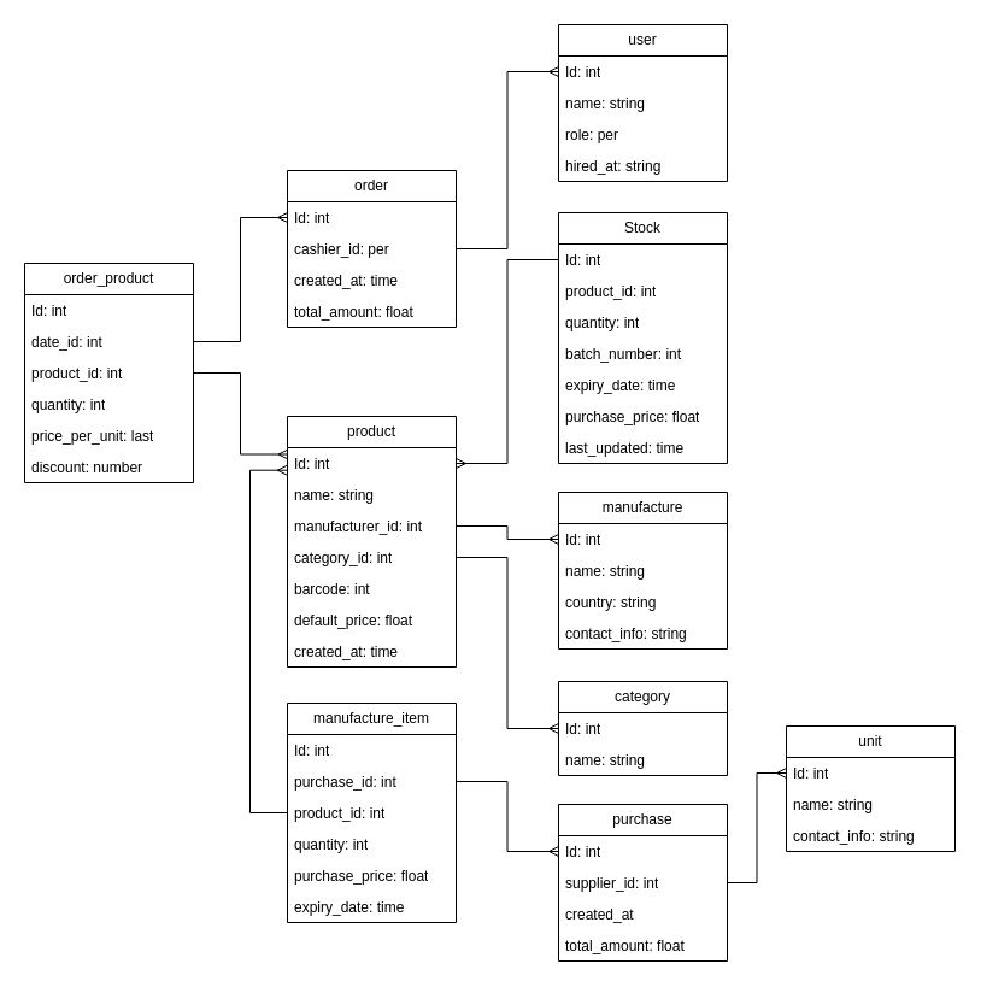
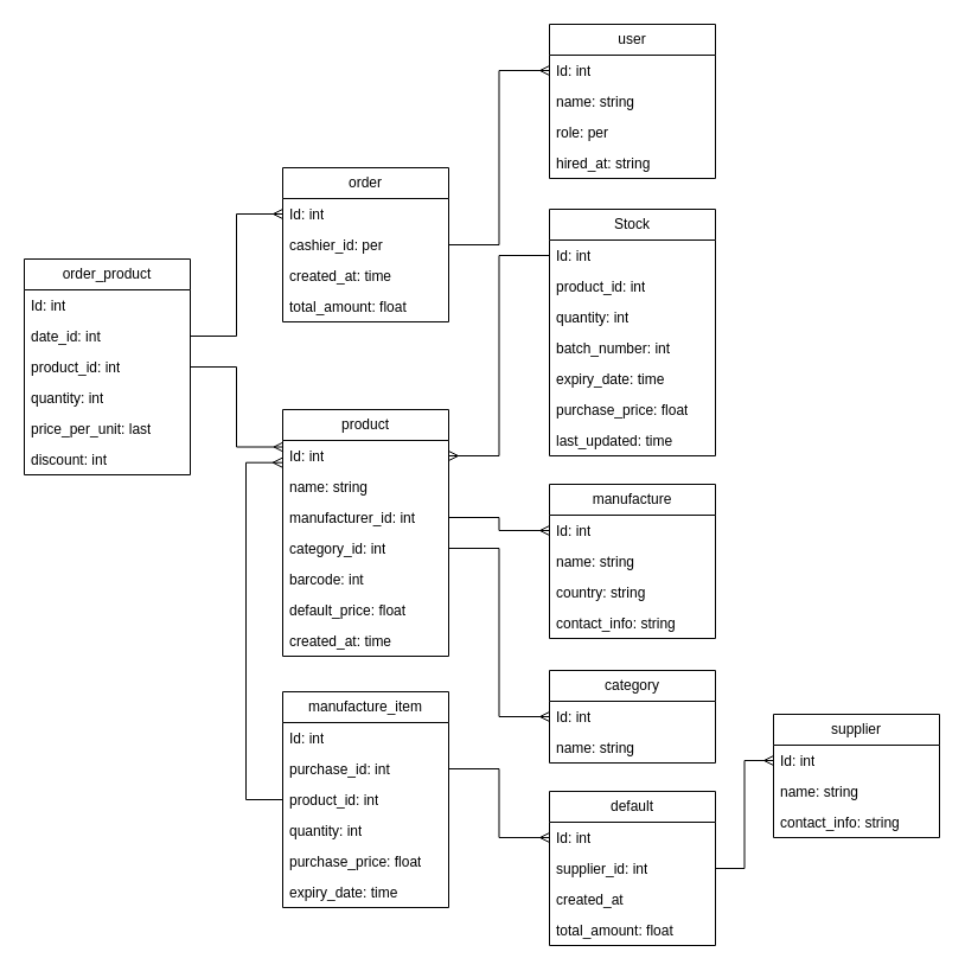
  <mxCell id="0" />
  <mxCell id="1" parent="0" />
  <mxCell id="2" value="user" style="swimlane;fontStyle=0;childLayout=stackLayout;horizontal=1;startSize=26;fillColor=none;horizontalStack=0;resizeParent=1;resizeParentMax=0;resizeLast=0;collapsible=1;marginBottom=0;whiteSpace=wrap;html=1;" vertex="1" parent="1"><mxGeometry x="463" y="20" width="140" height="130" as="geometry" /></mxCell>
  <mxCell id="3" value="Id: int" style="text;strokeColor=none;fillColor=none;align=left;verticalAlign=top;spacingLeft=4;spacingRight=4;overflow=hidden;rotatable=0;points=[[0,0.5],[1,0.5]];portConstraint=eastwest;whiteSpace=wrap;html=1;" vertex="1" parent="2"><mxGeometry y="26" width="140" height="26" as="geometry" /></mxCell>
  <mxCell id="4" value="name: string" style="text;strokeColor=none;fillColor=none;align=left;verticalAlign=top;spacingLeft=4;spacingRight=4;overflow=hidden;rotatable=0;points=[[0,0.5],[1,0.5]];portConstraint=eastwest;whiteSpace=wrap;html=1;" vertex="1" parent="2"><mxGeometry y="52" width="140" height="26" as="geometry" /></mxCell>
  <mxCell id="5" value="role: per" style="text;strokeColor=none;fillColor=none;align=left;verticalAlign=top;spacingLeft=4;spacingRight=4;overflow=hidden;rotatable=0;points=[[0,0.5],[1,0.5]];portConstraint=eastwest;whiteSpace=wrap;html=1;" vertex="1" parent="2"><mxGeometry y="78" width="140" height="26" as="geometry" /></mxCell>
  <mxCell id="6" value="hired_at: string" style="text;strokeColor=none;fillColor=none;align=left;verticalAlign=top;spacingLeft=4;spacingRight=4;overflow=hidden;rotatable=0;points=[[0,0.5],[1,0.5]];portConstraint=eastwest;whiteSpace=wrap;html=1;" vertex="1" parent="2"><mxGeometry y="104" width="140" height="26" as="geometry" /></mxCell>
  <mxCell id="7" value="product" style="swimlane;fontStyle=0;childLayout=stackLayout;horizontal=1;startSize=26;fillColor=none;horizontalStack=0;resizeParent=1;resizeParentMax=0;resizeLast=0;collapsible=1;marginBottom=0;whiteSpace=wrap;html=1;" vertex="1" parent="1"><mxGeometry x="238" y="345" width="140" height="208" as="geometry" /></mxCell>
  <mxCell id="8" value="Id: int" style="text;strokeColor=none;fillColor=none;align=left;verticalAlign=top;spacingLeft=4;spacingRight=4;overflow=hidden;rotatable=0;points=[[0,0.5],[1,0.5]];portConstraint=eastwest;whiteSpace=wrap;html=1;" vertex="1" parent="7"><mxGeometry y="26" width="140" height="26" as="geometry" /></mxCell>
  <mxCell id="9" value="name: string" style="text;strokeColor=none;fillColor=none;align=left;verticalAlign=top;spacingLeft=4;spacingRight=4;overflow=hidden;rotatable=0;points=[[0,0.5],[1,0.5]];portConstraint=eastwest;whiteSpace=wrap;html=1;" vertex="1" parent="7"><mxGeometry y="52" width="140" height="26" as="geometry" /></mxCell>
  <mxCell id="10" value="manufacturer_id: int" style="text;strokeColor=none;fillColor=none;align=left;verticalAlign=top;spacingLeft=4;spacingRight=4;overflow=hidden;rotatable=0;points=[[0,0.5],[1,0.5]];portConstraint=eastwest;whiteSpace=wrap;html=1;" vertex="1" parent="7"><mxGeometry y="78" width="140" height="26" as="geometry" /></mxCell>
  <mxCell id="11" value="category_id: int" style="text;strokeColor=none;fillColor=none;align=left;verticalAlign=top;spacingLeft=4;spacingRight=4;overflow=hidden;rotatable=0;points=[[0,0.5],[1,0.5]];portConstraint=eastwest;whiteSpace=wrap;html=1;" vertex="1" parent="7"><mxGeometry y="104" width="140" height="26" as="geometry" /></mxCell>
  <mxCell id="12" value="barcode: int" style="text;strokeColor=none;fillColor=none;align=left;verticalAlign=top;spacingLeft=4;spacingRight=4;overflow=hidden;rotatable=0;points=[[0,0.5],[1,0.5]];portConstraint=eastwest;whiteSpace=wrap;html=1;" vertex="1" parent="7"><mxGeometry y="130" width="140" height="26" as="geometry" /></mxCell>
  <mxCell id="13" value="default_price: float" style="text;strokeColor=none;fillColor=none;align=left;verticalAlign=top;spacingLeft=4;spacingRight=4;overflow=hidden;rotatable=0;points=[[0,0.5],[1,0.5]];portConstraint=eastwest;whiteSpace=wrap;html=1;" vertex="1" parent="7"><mxGeometry y="156" width="140" height="26" as="geometry" /></mxCell>
  <mxCell id="14" value="created_at: time" style="text;strokeColor=none;fillColor=none;align=left;verticalAlign=top;spacingLeft=4;spacingRight=4;overflow=hidden;rotatable=0;points=[[0,0.5],[1,0.5]];portConstraint=eastwest;whiteSpace=wrap;html=1;" vertex="1" parent="7"><mxGeometry y="182" width="140" height="26" as="geometry" /></mxCell>
  <mxCell id="15" value="order_product" style="swimlane;fontStyle=0;childLayout=stackLayout;horizontal=1;startSize=26;fillColor=none;horizontalStack=0;resizeParent=1;resizeParentMax=0;resizeLast=0;collapsible=1;marginBottom=0;whiteSpace=wrap;html=1;" vertex="1" parent="1"><mxGeometry x="20" y="218" width="140" height="182" as="geometry" /></mxCell>
  <mxCell id="16" value="Id: int" style="text;strokeColor=none;fillColor=none;align=left;verticalAlign=top;spacingLeft=4;spacingRight=4;overflow=hidden;rotatable=0;points=[[0,0.5],[1,0.5]];portConstraint=eastwest;whiteSpace=wrap;html=1;" vertex="1" parent="15"><mxGeometry y="26" width="140" height="26" as="geometry" /></mxCell>
  <mxCell id="17" value="date_id: int" style="text;strokeColor=none;fillColor=none;align=left;verticalAlign=top;spacingLeft=4;spacingRight=4;overflow=hidden;rotatable=0;points=[[0,0.5],[1,0.5]];portConstraint=eastwest;whiteSpace=wrap;html=1;" vertex="1" parent="15"><mxGeometry y="52" width="140" height="26" as="geometry" /></mxCell>
  <mxCell id="18" value="product_id: int" style="text;strokeColor=none;fillColor=none;align=left;verticalAlign=top;spacingLeft=4;spacingRight=4;overflow=hidden;rotatable=0;points=[[0,0.5],[1,0.5]];portConstraint=eastwest;whiteSpace=wrap;html=1;" vertex="1" parent="15"><mxGeometry y="78" width="140" height="26" as="geometry" /></mxCell>
  <mxCell id="19" value="quantity: int" style="text;strokeColor=none;fillColor=none;align=left;verticalAlign=top;spacingLeft=4;spacingRight=4;overflow=hidden;rotatable=0;points=[[0,0.5],[1,0.5]];portConstraint=eastwest;whiteSpace=wrap;html=1;" vertex="1" parent="15"><mxGeometry y="104" width="140" height="26" as="geometry" /></mxCell>
  <mxCell id="20" value="price_per_unit: last" style="text;strokeColor=none;fillColor=none;align=left;verticalAlign=top;spacingLeft=4;spacingRight=4;overflow=hidden;rotatable=0;points=[[0,0.5],[1,0.5]];portConstraint=eastwest;whiteSpace=wrap;html=1;" vertex="1" parent="15"><mxGeometry y="130" width="140" height="26" as="geometry" /></mxCell>
- <mxCell id="21" value="discount: number" style="text;strokeColor=none;fillColor=none;align=left;verticalAlign=top;spacingLeft=4;spacingRight=4;overflow=hidden;rotatable=0;points=[[0,0.5],[1,0.5]];portConstraint=eastwest;whiteSpace=wrap;html=1;" vertex="1" parent="15"><mxGeometry y="156" width="140" height="26" as="geometry" /></mxCell>
+ <mxCell id="21" value="discount: int" style="text;strokeColor=none;fillColor=none;align=left;verticalAlign=top;spacingLeft=4;spacingRight=4;overflow=hidden;rotatable=0;points=[[0,0.5],[1,0.5]];portConstraint=eastwest;whiteSpace=wrap;html=1;" vertex="1" parent="15"><mxGeometry y="156" width="140" height="26" as="geometry" /></mxCell>
  <mxCell id="22" value="manufacture_item" style="swimlane;fontStyle=0;childLayout=stackLayout;horizontal=1;startSize=26;fillColor=none;horizontalStack=0;resizeParent=1;resizeParentMax=0;resizeLast=0;collapsible=1;marginBottom=0;whiteSpace=wrap;html=1;" vertex="1" parent="1"><mxGeometry x="238" y="583" width="140" height="182" as="geometry" /></mxCell>
  <mxCell id="23" value="Id: int" style="text;strokeColor=none;fillColor=none;align=left;verticalAlign=top;spacingLeft=4;spacingRight=4;overflow=hidden;rotatable=0;points=[[0,0.5],[1,0.5]];portConstraint=eastwest;whiteSpace=wrap;html=1;" vertex="1" parent="22"><mxGeometry y="26" width="140" height="26" as="geometry" /></mxCell>
  <mxCell id="24" value="purchase_id: int" style="text;strokeColor=none;fillColor=none;align=left;verticalAlign=top;spacingLeft=4;spacingRight=4;overflow=hidden;rotatable=0;points=[[0,0.5],[1,0.5]];portConstraint=eastwest;whiteSpace=wrap;html=1;" vertex="1" parent="22"><mxGeometry y="52" width="140" height="26" as="geometry" /></mxCell>
  <mxCell id="25" value="product_id: int" style="text;strokeColor=none;fillColor=none;align=left;verticalAlign=top;spacingLeft=4;spacingRight=4;overflow=hidden;rotatable=0;points=[[0,0.5],[1,0.5]];portConstraint=eastwest;whiteSpace=wrap;html=1;" vertex="1" parent="22"><mxGeometry y="78" width="140" height="26" as="geometry" /></mxCell>
  <mxCell id="26" value="quantity: int" style="text;strokeColor=none;fillColor=none;align=left;verticalAlign=top;spacingLeft=4;spacingRight=4;overflow=hidden;rotatable=0;points=[[0,0.5],[1,0.5]];portConstraint=eastwest;whiteSpace=wrap;html=1;" vertex="1" parent="22"><mxGeometry y="104" width="140" height="26" as="geometry" /></mxCell>
  <mxCell id="27" value="purchase_price: float" style="text;strokeColor=none;fillColor=none;align=left;verticalAlign=top;spacingLeft=4;spacingRight=4;overflow=hidden;rotatable=0;points=[[0,0.5],[1,0.5]];portConstraint=eastwest;whiteSpace=wrap;html=1;" vertex="1" parent="22"><mxGeometry y="130" width="140" height="26" as="geometry" /></mxCell>
  <mxCell id="28" value="expiry_date: time" style="text;strokeColor=none;fillColor=none;align=left;verticalAlign=top;spacingLeft=4;spacingRight=4;overflow=hidden;rotatable=0;points=[[0,0.5],[1,0.5]];portConstraint=eastwest;whiteSpace=wrap;html=1;" vertex="1" parent="22"><mxGeometry y="156" width="140" height="26" as="geometry" /></mxCell>
  <mxCell id="29" value="manufacture" style="swimlane;fontStyle=0;childLayout=stackLayout;horizontal=1;startSize=26;fillColor=none;horizontalStack=0;resizeParent=1;resizeParentMax=0;resizeLast=0;collapsible=1;marginBottom=0;whiteSpace=wrap;html=1;" vertex="1" parent="1"><mxGeometry x="463" y="408" width="140" height="130" as="geometry" /></mxCell>
  <mxCell id="30" value="Id: int" style="text;strokeColor=none;fillColor=none;align=left;verticalAlign=top;spacingLeft=4;spacingRight=4;overflow=hidden;rotatable=0;points=[[0,0.5],[1,0.5]];portConstraint=eastwest;whiteSpace=wrap;html=1;" vertex="1" parent="29"><mxGeometry y="26" width="140" height="26" as="geometry" /></mxCell>
  <mxCell id="31" value="name: string" style="text;strokeColor=none;fillColor=none;align=left;verticalAlign=top;spacingLeft=4;spacingRight=4;overflow=hidden;rotatable=0;points=[[0,0.5],[1,0.5]];portConstraint=eastwest;whiteSpace=wrap;html=1;" vertex="1" parent="29"><mxGeometry y="52" width="140" height="26" as="geometry" /></mxCell>
  <mxCell id="32" value="country: string" style="text;strokeColor=none;fillColor=none;align=left;verticalAlign=top;spacingLeft=4;spacingRight=4;overflow=hidden;rotatable=0;points=[[0,0.5],[1,0.5]];portConstraint=eastwest;whiteSpace=wrap;html=1;" vertex="1" parent="29"><mxGeometry y="78" width="140" height="26" as="geometry" /></mxCell>
  <mxCell id="33" value="contact_info: string" style="text;strokeColor=none;fillColor=none;align=left;verticalAlign=top;spacingLeft=4;spacingRight=4;overflow=hidden;rotatable=0;points=[[0,0.5],[1,0.5]];portConstraint=eastwest;whiteSpace=wrap;html=1;" vertex="1" parent="29"><mxGeometry y="104" width="140" height="26" as="geometry" /></mxCell>
- <mxCell id="34" value="purchase" style="swimlane;fontStyle=0;childLayout=stackLayout;horizontal=1;startSize=26;fillColor=none;horizontalStack=0;resizeParent=1;resizeParentMax=0;resizeLast=0;collapsible=1;marginBottom=0;whiteSpace=wrap;html=1;" vertex="1" parent="1"><mxGeometry x="463" y="667" width="140" height="130" as="geometry" /></mxCell>
+ <mxCell id="34" value="default" style="swimlane;fontStyle=0;childLayout=stackLayout;horizontal=1;startSize=26;fillColor=none;horizontalStack=0;resizeParent=1;resizeParentMax=0;resizeLast=0;collapsible=1;marginBottom=0;whiteSpace=wrap;html=1;" vertex="1" parent="1"><mxGeometry x="463" y="667" width="140" height="130" as="geometry" /></mxCell>
  <mxCell id="35" value="Id: int" style="text;strokeColor=none;fillColor=none;align=left;verticalAlign=top;spacingLeft=4;spacingRight=4;overflow=hidden;rotatable=0;points=[[0,0.5],[1,0.5]];portConstraint=eastwest;whiteSpace=wrap;html=1;" vertex="1" parent="34"><mxGeometry y="26" width="140" height="26" as="geometry" /></mxCell>
  <mxCell id="36" value="supplier_id: int" style="text;strokeColor=none;fillColor=none;align=left;verticalAlign=top;spacingLeft=4;spacingRight=4;overflow=hidden;rotatable=0;points=[[0,0.5],[1,0.5]];portConstraint=eastwest;whiteSpace=wrap;html=1;" vertex="1" parent="34"><mxGeometry y="52" width="140" height="26" as="geometry" /></mxCell>
  <mxCell id="37" value="created_at" style="text;strokeColor=none;fillColor=none;align=left;verticalAlign=top;spacingLeft=4;spacingRight=4;overflow=hidden;rotatable=0;points=[[0,0.5],[1,0.5]];portConstraint=eastwest;whiteSpace=wrap;html=1;" vertex="1" parent="34"><mxGeometry y="78" width="140" height="26" as="geometry" /></mxCell>
  <mxCell id="38" value="total_amount: float" style="text;strokeColor=none;fillColor=none;align=left;verticalAlign=top;spacingLeft=4;spacingRight=4;overflow=hidden;rotatable=0;points=[[0,0.5],[1,0.5]];portConstraint=eastwest;whiteSpace=wrap;html=1;" vertex="1" parent="34"><mxGeometry y="104" width="140" height="26" as="geometry" /></mxCell>
- <mxCell id="39" value="unit" style="swimlane;fontStyle=0;childLayout=stackLayout;horizontal=1;startSize=26;fillColor=none;horizontalStack=0;resizeParent=1;resizeParentMax=0;resizeLast=0;collapsible=1;marginBottom=0;whiteSpace=wrap;html=1;" vertex="1" parent="1"><mxGeometry x="652" y="602" width="140" height="104" as="geometry" /></mxCell>
+ <mxCell id="39" value="supplier" style="swimlane;fontStyle=0;childLayout=stackLayout;horizontal=1;startSize=26;fillColor=none;horizontalStack=0;resizeParent=1;resizeParentMax=0;resizeLast=0;collapsible=1;marginBottom=0;whiteSpace=wrap;html=1;" vertex="1" parent="1"><mxGeometry x="652" y="602" width="140" height="104" as="geometry" /></mxCell>
  <mxCell id="40" value="Id: int" style="text;strokeColor=none;fillColor=none;align=left;verticalAlign=top;spacingLeft=4;spacingRight=4;overflow=hidden;rotatable=0;points=[[0,0.5],[1,0.5]];portConstraint=eastwest;whiteSpace=wrap;html=1;" vertex="1" parent="39"><mxGeometry y="26" width="140" height="26" as="geometry" /></mxCell>
  <mxCell id="41" value="name: string" style="text;strokeColor=none;fillColor=none;align=left;verticalAlign=top;spacingLeft=4;spacingRight=4;overflow=hidden;rotatable=0;points=[[0,0.5],[1,0.5]];portConstraint=eastwest;whiteSpace=wrap;html=1;" vertex="1" parent="39"><mxGeometry y="52" width="140" height="26" as="geometry" /></mxCell>
  <mxCell id="42" value="contact_info: string" style="text;strokeColor=none;fillColor=none;align=left;verticalAlign=top;spacingLeft=4;spacingRight=4;overflow=hidden;rotatable=0;points=[[0,0.5],[1,0.5]];portConstraint=eastwest;whiteSpace=wrap;html=1;" vertex="1" parent="39"><mxGeometry y="78" width="140" height="26" as="geometry" /></mxCell>
  <mxCell id="43" value="order" style="swimlane;fontStyle=0;childLayout=stackLayout;horizontal=1;startSize=26;fillColor=none;horizontalStack=0;resizeParent=1;resizeParentMax=0;resizeLast=0;collapsible=1;marginBottom=0;whiteSpace=wrap;html=1;" vertex="1" parent="1"><mxGeometry x="238" y="141" width="140" height="130" as="geometry" /></mxCell>
  <mxCell id="44" value="Id: int" style="text;strokeColor=none;fillColor=none;align=left;verticalAlign=top;spacingLeft=4;spacingRight=4;overflow=hidden;rotatable=0;points=[[0,0.5],[1,0.5]];portConstraint=eastwest;whiteSpace=wrap;html=1;" vertex="1" parent="43"><mxGeometry y="26" width="140" height="26" as="geometry" /></mxCell>
  <mxCell id="45" value="cashier_id: per" style="text;strokeColor=none;fillColor=none;align=left;verticalAlign=top;spacingLeft=4;spacingRight=4;overflow=hidden;rotatable=0;points=[[0,0.5],[1,0.5]];portConstraint=eastwest;whiteSpace=wrap;html=1;" vertex="1" parent="43"><mxGeometry y="52" width="140" height="26" as="geometry" /></mxCell>
  <mxCell id="46" value="created_at: time" style="text;strokeColor=none;fillColor=none;align=left;verticalAlign=top;spacingLeft=4;spacingRight=4;overflow=hidden;rotatable=0;points=[[0,0.5],[1,0.5]];portConstraint=eastwest;whiteSpace=wrap;html=1;" vertex="1" parent="43"><mxGeometry y="78" width="140" height="26" as="geometry" /></mxCell>
  <mxCell id="47" value="total_amount: float" style="text;strokeColor=none;fillColor=none;align=left;verticalAlign=top;spacingLeft=4;spacingRight=4;overflow=hidden;rotatable=0;points=[[0,0.5],[1,0.5]];portConstraint=eastwest;whiteSpace=wrap;html=1;" vertex="1" parent="43"><mxGeometry y="104" width="140" height="26" as="geometry" /></mxCell>
  <mxCell id="48" value="Stock" style="swimlane;fontStyle=0;childLayout=stackLayout;horizontal=1;startSize=26;fillColor=none;horizontalStack=0;resizeParent=1;resizeParentMax=0;resizeLast=0;collapsible=1;marginBottom=0;whiteSpace=wrap;html=1;" vertex="1" parent="1"><mxGeometry x="463" y="176" width="140" height="208" as="geometry" /></mxCell>
  <mxCell id="49" value="Id: int" style="text;strokeColor=none;fillColor=none;align=left;verticalAlign=top;spacingLeft=4;spacingRight=4;overflow=hidden;rotatable=0;points=[[0,0.5],[1,0.5]];portConstraint=eastwest;whiteSpace=wrap;html=1;" vertex="1" parent="48"><mxGeometry y="26" width="140" height="26" as="geometry" /></mxCell>
  <mxCell id="50" value="product_id: int" style="text;strokeColor=none;fillColor=none;align=left;verticalAlign=top;spacingLeft=4;spacingRight=4;overflow=hidden;rotatable=0;points=[[0,0.5],[1,0.5]];portConstraint=eastwest;whiteSpace=wrap;html=1;" vertex="1" parent="48"><mxGeometry y="52" width="140" height="26" as="geometry" /></mxCell>
  <mxCell id="51" value="quantity: int" style="text;strokeColor=none;fillColor=none;align=left;verticalAlign=top;spacingLeft=4;spacingRight=4;overflow=hidden;rotatable=0;points=[[0,0.5],[1,0.5]];portConstraint=eastwest;whiteSpace=wrap;html=1;" vertex="1" parent="48"><mxGeometry y="78" width="140" height="26" as="geometry" /></mxCell>
  <mxCell id="52" value="batch_number: int" style="text;strokeColor=none;fillColor=none;align=left;verticalAlign=top;spacingLeft=4;spacingRight=4;overflow=hidden;rotatable=0;points=[[0,0.5],[1,0.5]];portConstraint=eastwest;whiteSpace=wrap;html=1;" vertex="1" parent="48"><mxGeometry y="104" width="140" height="26" as="geometry" /></mxCell>
  <mxCell id="53" value="expiry_date: time" style="text;strokeColor=none;fillColor=none;align=left;verticalAlign=top;spacingLeft=4;spacingRight=4;overflow=hidden;rotatable=0;points=[[0,0.5],[1,0.5]];portConstraint=eastwest;whiteSpace=wrap;html=1;" vertex="1" parent="48"><mxGeometry y="130" width="140" height="26" as="geometry" /></mxCell>
  <mxCell id="54" value="purchase_price: float" style="text;strokeColor=none;fillColor=none;align=left;verticalAlign=top;spacingLeft=4;spacingRight=4;overflow=hidden;rotatable=0;points=[[0,0.5],[1,0.5]];portConstraint=eastwest;whiteSpace=wrap;html=1;" vertex="1" parent="48"><mxGeometry y="156" width="140" height="26" as="geometry" /></mxCell>
  <mxCell id="55" value="last_updated: time" style="text;strokeColor=none;fillColor=none;align=left;verticalAlign=top;spacingLeft=4;spacingRight=4;overflow=hidden;rotatable=0;points=[[0,0.5],[1,0.5]];portConstraint=eastwest;whiteSpace=wrap;html=1;" vertex="1" parent="48"><mxGeometry y="182" width="140" height="26" as="geometry" /></mxCell>
  <mxCell id="56" value="category" style="swimlane;fontStyle=0;childLayout=stackLayout;horizontal=1;startSize=26;fillColor=none;horizontalStack=0;resizeParent=1;resizeParentMax=0;resizeLast=0;collapsible=1;marginBottom=0;whiteSpace=wrap;html=1;" vertex="1" parent="1"><mxGeometry x="463" y="565" width="140" height="78" as="geometry" /></mxCell>
  <mxCell id="57" value="Id: int" style="text;strokeColor=none;fillColor=none;align=left;verticalAlign=top;spacingLeft=4;spacingRight=4;overflow=hidden;rotatable=0;points=[[0,0.5],[1,0.5]];portConstraint=eastwest;whiteSpace=wrap;html=1;" vertex="1" parent="56"><mxGeometry y="26" width="140" height="26" as="geometry" /></mxCell>
  <mxCell id="58" value="name: string" style="text;strokeColor=none;fillColor=none;align=left;verticalAlign=top;spacingLeft=4;spacingRight=4;overflow=hidden;rotatable=0;points=[[0,0.5],[1,0.5]];portConstraint=eastwest;whiteSpace=wrap;html=1;" vertex="1" parent="56"><mxGeometry y="52" width="140" height="26" as="geometry" /></mxCell>
  <mxCell id="59" style="rounded=0;orthogonalLoop=1;jettySize=auto;html=1;exitX=1;exitY=0.5;exitDx=0;exitDy=0;entryX=0;entryY=0.5;entryDx=0;entryDy=0;endArrow=ERmany;endFill=0;edgeStyle=orthogonalEdgeStyle;" edge="1" parent="1" source="45" target="3"><mxGeometry relative="1" as="geometry" /></mxCell>
  <mxCell id="60" style="rounded=0;orthogonalLoop=1;jettySize=auto;html=1;exitX=1;exitY=0.5;exitDx=0;exitDy=0;entryX=0;entryY=0.5;entryDx=0;entryDy=0;endArrow=ERmany;endFill=0;edgeStyle=orthogonalEdgeStyle;" edge="1" parent="1" source="17" target="44"><mxGeometry relative="1" as="geometry"><mxPoint x="451" y="367" as="sourcePoint" /><mxPoint x="495" y="169" as="targetPoint" /></mxGeometry></mxCell>
  <mxCell id="61" style="rounded=0;orthogonalLoop=1;jettySize=auto;html=1;exitX=1;exitY=0.5;exitDx=0;exitDy=0;entryX=0.004;entryY=0.212;entryDx=0;entryDy=0;endArrow=ERmany;endFill=0;edgeStyle=orthogonalEdgeStyle;entryPerimeter=0;" edge="1" parent="1" source="18" target="8"><mxGeometry relative="1" as="geometry"><mxPoint x="371" y="191" as="sourcePoint" /><mxPoint x="415" y="-7" as="targetPoint" /></mxGeometry></mxCell>
  <mxCell id="62" style="rounded=0;orthogonalLoop=1;jettySize=auto;html=1;exitX=1;exitY=0.5;exitDx=0;exitDy=0;entryX=0;entryY=0.5;entryDx=0;entryDy=0;endArrow=ERmany;endFill=0;edgeStyle=orthogonalEdgeStyle;" edge="1" parent="1" source="10" target="30"><mxGeometry relative="1" as="geometry"><mxPoint x="420" y="553" as="sourcePoint" /><mxPoint x="489" y="508" as="targetPoint" /></mxGeometry></mxCell>
  <mxCell id="63" style="rounded=0;orthogonalLoop=1;jettySize=auto;html=1;exitX=0;exitY=0.5;exitDx=0;exitDy=0;entryX=1;entryY=0.5;entryDx=0;entryDy=0;endArrow=ERmany;endFill=0;edgeStyle=orthogonalEdgeStyle;" edge="1" parent="1" source="49" target="8"><mxGeometry relative="1" as="geometry"><mxPoint x="385" y="410" as="sourcePoint" /><mxPoint x="473" y="450" as="targetPoint" /></mxGeometry></mxCell>
  <mxCell id="64" style="rounded=0;orthogonalLoop=1;jettySize=auto;html=1;exitX=0;exitY=0.5;exitDx=0;exitDy=0;entryX=-0.002;entryY=0.719;entryDx=0;entryDy=0;endArrow=ERmany;endFill=0;edgeStyle=orthogonalEdgeStyle;entryPerimeter=0;" edge="1" parent="1" source="25" target="8"><mxGeometry relative="1" as="geometry"><mxPoint x="203" y="470" as="sourcePoint" /><mxPoint x="273" y="418" as="targetPoint" /><Array as="points"><mxPoint x="207" y="674" /><mxPoint x="207" y="389" /><mxPoint x="238" y="389" /></Array></mxGeometry></mxCell>
  <mxCell id="65" style="rounded=0;orthogonalLoop=1;jettySize=auto;html=1;exitX=1;exitY=0.5;exitDx=0;exitDy=0;entryX=0;entryY=0.5;entryDx=0;entryDy=0;endArrow=ERmany;endFill=0;edgeStyle=orthogonalEdgeStyle;" edge="1" parent="1" source="24" target="35"><mxGeometry relative="1" as="geometry"><mxPoint x="430" y="533" as="sourcePoint" /><mxPoint x="518" y="573" as="targetPoint" /></mxGeometry></mxCell>
  <mxCell id="66" style="rounded=0;orthogonalLoop=1;jettySize=auto;html=1;exitX=1;exitY=0.5;exitDx=0;exitDy=0;entryX=0;entryY=0.5;entryDx=0;entryDy=0;endArrow=ERmany;endFill=0;edgeStyle=orthogonalEdgeStyle;" edge="1" parent="1" source="36" target="40"><mxGeometry relative="1" as="geometry"><mxPoint x="486" y="854" as="sourcePoint" /><mxPoint x="571" y="828" as="targetPoint" /></mxGeometry></mxCell>
  <mxCell id="67" style="rounded=0;orthogonalLoop=1;jettySize=auto;html=1;exitX=1;exitY=0.5;exitDx=0;exitDy=0;entryX=0;entryY=0.5;entryDx=0;entryDy=0;endArrow=ERmany;endFill=0;edgeStyle=orthogonalEdgeStyle;" edge="1" parent="1" source="11" target="57"><mxGeometry relative="1" as="geometry"><mxPoint x="422" y="489" as="sourcePoint" /><mxPoint x="510" y="488" as="targetPoint" /></mxGeometry></mxCell>
